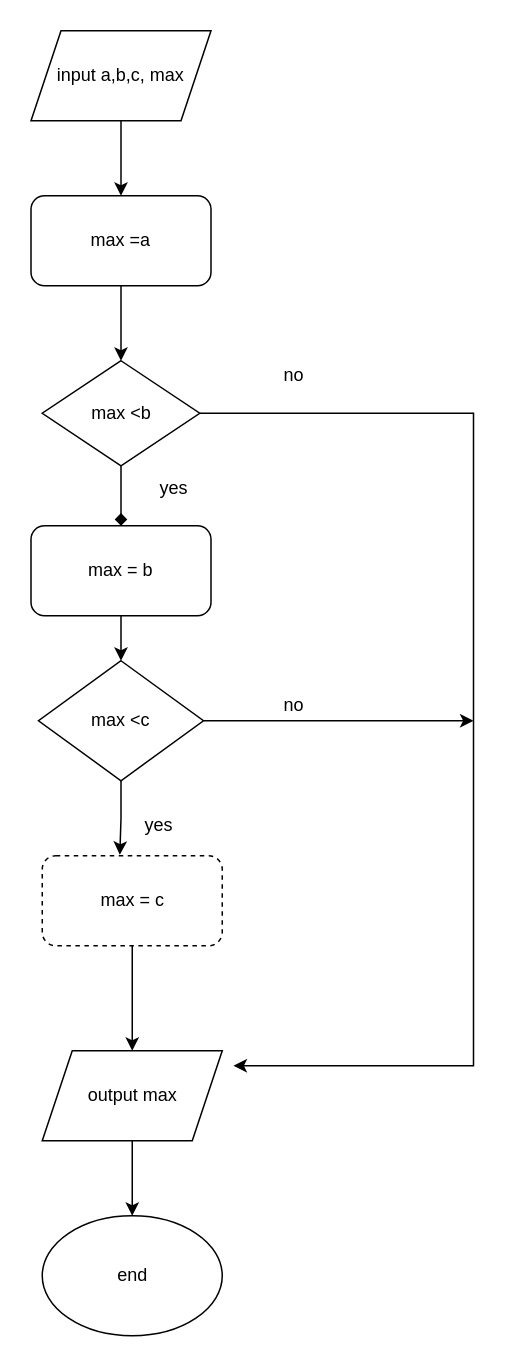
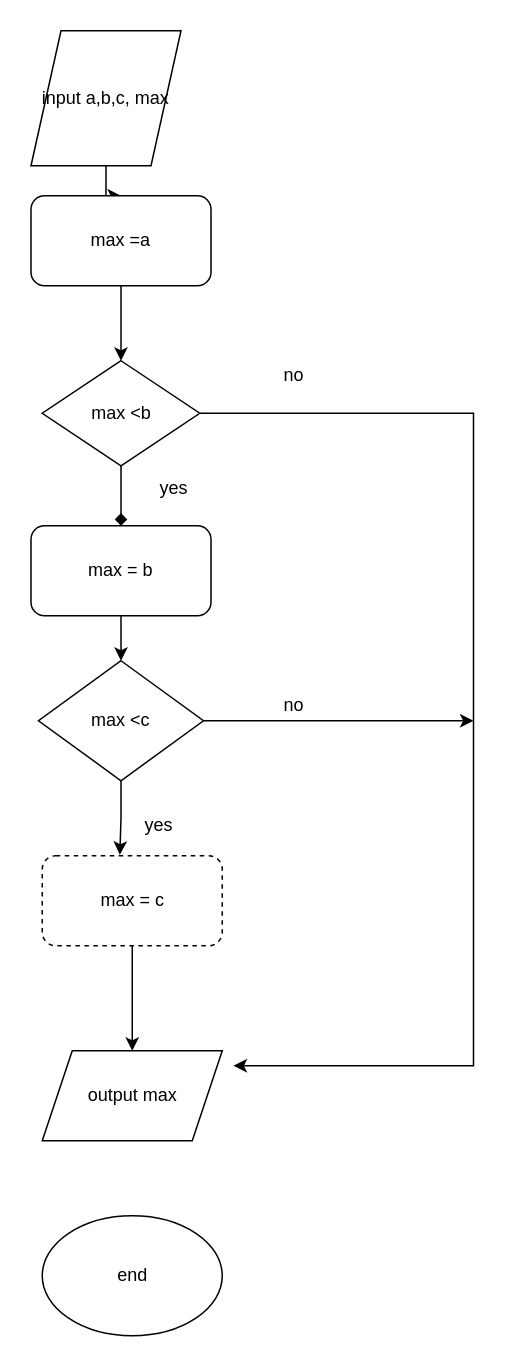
  <mxCell id="0" />
  <mxCell id="1" parent="0" />
  <mxCell id="2" style="edgeStyle=orthogonalEdgeStyle;rounded=0;orthogonalLoop=1;jettySize=auto;html=1;entryX=0.5;entryY=0;entryDx=0;entryDy=0;" parent="1" source="3" target="5" edge="1"><mxGeometry relative="1" as="geometry" /></mxCell>
- <mxCell id="3" value="input a,b,c, max" style="shape=parallelogram;perimeter=parallelogramPerimeter;whiteSpace=wrap;html=1;fixedSize=1;" parent="1" vertex="1"><mxGeometry x="20" y="20" width="120" height="60" as="geometry" /></mxCell>
+ <mxCell id="3" value="input a,b,c, max" style="shape=parallelogram;perimeter=parallelogramPerimeter;whiteSpace=wrap;html=1;fixedSize=1;" parent="1" vertex="1"><mxGeometry x="20" y="20" width="100" height="90" as="geometry" /></mxCell>
  <mxCell id="4" style="edgeStyle=orthogonalEdgeStyle;rounded=0;orthogonalLoop=1;jettySize=auto;html=1;entryX=0.5;entryY=0;entryDx=0;entryDy=0;" parent="1" source="5" target="8" edge="1"><mxGeometry relative="1" as="geometry" /></mxCell>
  <mxCell id="5" value="max =a" style="rounded=1;whiteSpace=wrap;html=1;" parent="1" vertex="1"><mxGeometry x="20" y="130" width="120" height="60" as="geometry" /></mxCell>
  <mxCell id="6" style="edgeStyle=orthogonalEdgeStyle;rounded=0;orthogonalLoop=1;jettySize=auto;html=1;entryX=0.5;entryY=0;entryDx=0;entryDy=0;endArrow=diamond;" parent="1" source="8" target="10" edge="1"><mxGeometry relative="1" as="geometry" /></mxCell>
  <mxCell id="7" style="edgeStyle=orthogonalEdgeStyle;rounded=0;orthogonalLoop=1;jettySize=auto;html=1;" parent="1" source="8" edge="1"><mxGeometry relative="1" as="geometry"><mxPoint x="155" y="710" as="targetPoint" /><Array as="points"><mxPoint x="315" y="275" /><mxPoint x="315" y="710" /></Array></mxGeometry></mxCell>
  <mxCell id="8" value="max &amp;lt;b" style="rhombus;whiteSpace=wrap;html=1;" parent="1" vertex="1"><mxGeometry x="27.5" y="240" width="105" height="70" as="geometry" /></mxCell>
  <mxCell id="9" style="edgeStyle=orthogonalEdgeStyle;rounded=0;orthogonalLoop=1;jettySize=auto;html=1;entryX=0.5;entryY=0;entryDx=0;entryDy=0;" parent="1" source="10" target="13" edge="1"><mxGeometry relative="1" as="geometry" /></mxCell>
  <mxCell id="10" value="max = b" style="rounded=1;whiteSpace=wrap;html=1;" parent="1" vertex="1"><mxGeometry x="20" y="350" width="120" height="60" as="geometry" /></mxCell>
  <mxCell id="11" style="edgeStyle=orthogonalEdgeStyle;rounded=0;orthogonalLoop=1;jettySize=auto;html=1;entryX=0.431;entryY=-0.011;entryDx=0;entryDy=0;entryPerimeter=0;" parent="1" source="13" target="15" edge="1"><mxGeometry relative="1" as="geometry" /></mxCell>
  <mxCell id="12" style="edgeStyle=orthogonalEdgeStyle;rounded=0;orthogonalLoop=1;jettySize=auto;html=1;" parent="1" source="13" edge="1"><mxGeometry relative="1" as="geometry"><mxPoint x="315" y="480" as="targetPoint" /></mxGeometry></mxCell>
  <mxCell id="13" value="max &amp;lt;c" style="rhombus;whiteSpace=wrap;html=1;" parent="1" vertex="1"><mxGeometry x="25" y="440" width="110" height="80" as="geometry" /></mxCell>
  <mxCell id="14" style="edgeStyle=orthogonalEdgeStyle;rounded=0;orthogonalLoop=1;jettySize=auto;html=1;entryX=0.5;entryY=0;entryDx=0;entryDy=0;" parent="1" source="15" target="17" edge="1"><mxGeometry relative="1" as="geometry" /></mxCell>
  <mxCell id="15" value="max = c" style="rounded=1;whiteSpace=wrap;html=1;dashed=1;" parent="1" vertex="1"><mxGeometry x="27.5" y="570" width="120" height="60" as="geometry" /></mxCell>
- <mxCell id="16" style="edgeStyle=orthogonalEdgeStyle;rounded=0;orthogonalLoop=1;jettySize=auto;html=1;entryX=0.5;entryY=0;entryDx=0;entryDy=0;" parent="1" source="17" target="18" edge="1"><mxGeometry relative="1" as="geometry" /></mxCell>
  <mxCell id="17" value="output max" style="shape=parallelogram;perimeter=parallelogramPerimeter;whiteSpace=wrap;html=1;fixedSize=1;" parent="1" vertex="1"><mxGeometry x="27.5" y="700" width="120" height="60" as="geometry" /></mxCell>
  <mxCell id="18" value="end" style="ellipse;whiteSpace=wrap;html=1;" parent="1" vertex="1"><mxGeometry x="27.5" y="810" width="120" height="80" as="geometry" /></mxCell>
  <mxCell id="19" value="yes" style="text;html=1;align=center;verticalAlign=middle;resizable=0;points=[];autosize=1;strokeColor=none;fillColor=none;" parent="1" vertex="1"><mxGeometry x="95" y="310" width="40" height="30" as="geometry" /></mxCell>
  <mxCell id="20" value="yes" style="text;html=1;align=center;verticalAlign=middle;resizable=0;points=[];autosize=1;strokeColor=none;fillColor=none;" parent="1" vertex="1"><mxGeometry x="85" y="535" width="40" height="30" as="geometry" /></mxCell>
  <mxCell id="21" value="no" style="text;html=1;align=center;verticalAlign=middle;resizable=0;points=[];autosize=1;strokeColor=none;fillColor=none;" parent="1" vertex="1"><mxGeometry x="175" y="235" width="40" height="30" as="geometry" /></mxCell>
  <mxCell id="22" value="no" style="text;html=1;align=center;verticalAlign=middle;resizable=0;points=[];autosize=1;strokeColor=none;fillColor=none;" parent="1" vertex="1"><mxGeometry x="175" y="455" width="40" height="30" as="geometry" /></mxCell>
